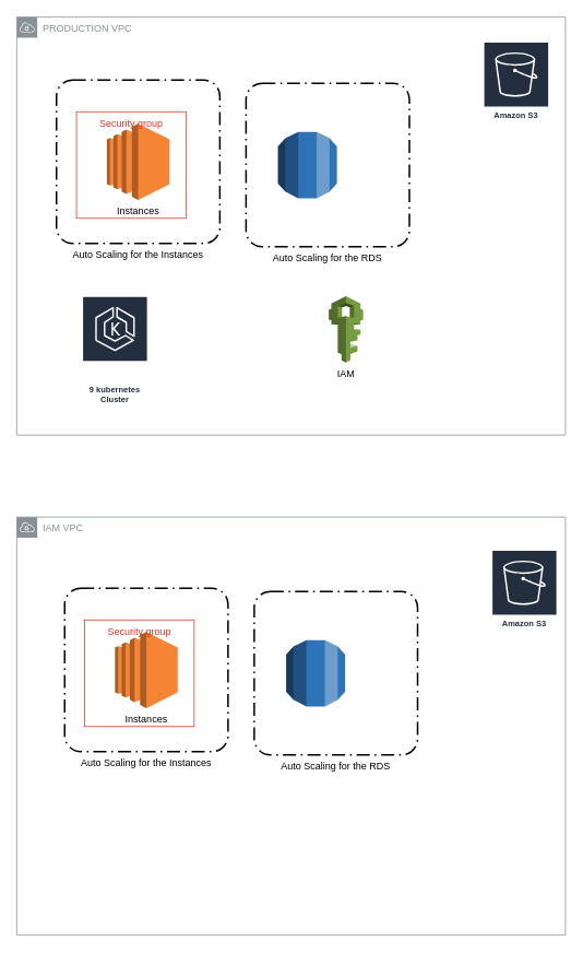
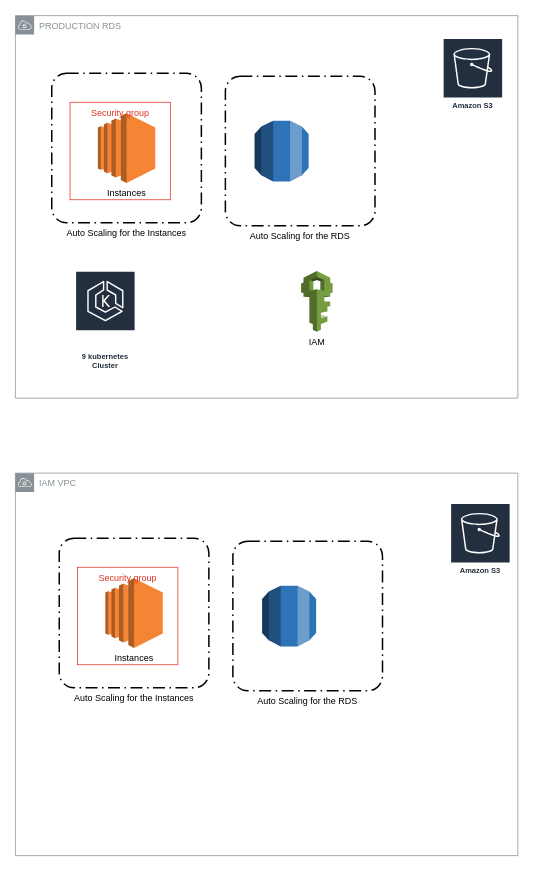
  <mxCell id="0" />
  <mxCell id="1" parent="0" />
- <mxCell id="2" value="PRODUCTION VPC" style="sketch=0;outlineConnect=0;gradientColor=none;html=1;whiteSpace=wrap;fontSize=12;fontStyle=0;shape=mxgraph.aws4.group;grIcon=mxgraph.aws4.group_vpc;strokeColor=#879196;fillColor=none;verticalAlign=top;align=left;spacingLeft=30;fontColor=#879196;dashed=0;" vertex="1" parent="1"><mxGeometry x="20" y="20" width="670" height="510" as="geometry" /></mxCell>
+ <mxCell id="2" value="PRODUCTION RDS" style="sketch=0;outlineConnect=0;gradientColor=none;html=1;whiteSpace=wrap;fontSize=12;fontStyle=0;shape=mxgraph.aws4.group;grIcon=mxgraph.aws4.group_vpc;strokeColor=#879196;fillColor=none;verticalAlign=top;align=left;spacingLeft=30;fontColor=#879196;dashed=0;" vertex="1" parent="1"><mxGeometry x="20" y="20" width="670" height="510" as="geometry" /></mxCell>
  <mxCell id="3" value="Instances" style="outlineConnect=0;dashed=0;verticalLabelPosition=bottom;verticalAlign=top;align=center;html=1;shape=mxgraph.aws3.ec2;fillColor=#F58534;gradientColor=none;" vertex="1" parent="1"><mxGeometry x="130" y="150" width="76.5" height="93" as="geometry" /></mxCell>
  <mxCell id="4" value="" style="outlineConnect=0;dashed=0;verticalLabelPosition=bottom;verticalAlign=top;align=center;html=1;shape=mxgraph.aws3.rds;fillColor=#2E73B8;gradientColor=none;" vertex="1" parent="1"><mxGeometry x="339" y="160" width="72" height="81" as="geometry" /></mxCell>
  <mxCell id="5" value="Auto Scaling for the Instances&#10;" style="rounded=1;arcSize=10;dashed=1;fillColor=none;gradientColor=none;dashPattern=8 3 1 3;strokeWidth=2;align=center;labelPosition=center;verticalLabelPosition=bottom;verticalAlign=top;" vertex="1" parent="1"><mxGeometry x="68.5" y="96.75" width="199.5" height="199.5" as="geometry" /></mxCell>
  <mxCell id="6" value="Auto Scaling for the RDS" style="rounded=1;arcSize=10;dashed=1;fillColor=none;gradientColor=none;dashPattern=8 3 1 3;strokeWidth=2;align=center;labelPosition=center;verticalLabelPosition=bottom;verticalAlign=top;" vertex="1" parent="1"><mxGeometry x="300" y="100.75" width="199.5" height="199.5" as="geometry" /></mxCell>
  <mxCell id="7" value="Amazon S3" style="sketch=0;outlineConnect=0;fontColor=#232F3E;gradientColor=none;strokeColor=#ffffff;fillColor=#232F3E;dashed=0;verticalLabelPosition=middle;verticalAlign=bottom;align=center;html=1;whiteSpace=wrap;fontSize=10;fontStyle=1;spacing=3;shape=mxgraph.aws4.productIcon;prIcon=mxgraph.aws4.s3;" vertex="1" parent="1"><mxGeometry x="590" y="50" width="80" height="100" as="geometry" /></mxCell>
  <mxCell id="8" value="IAM" style="outlineConnect=0;dashed=0;verticalLabelPosition=bottom;verticalAlign=top;align=center;html=1;shape=mxgraph.aws3.iam;fillColor=#759C3E;gradientColor=none;" vertex="1" parent="1"><mxGeometry x="401" y="360.5" width="42" height="81" as="geometry" /></mxCell>
  <mxCell id="9" value="9 kubernetes Cluster" style="sketch=0;outlineConnect=0;fontColor=#232F3E;gradientColor=none;strokeColor=#ffffff;fillColor=#232F3E;dashed=0;verticalLabelPosition=bottom;verticalAlign=top;align=center;html=1;whiteSpace=wrap;fontSize=10;fontStyle=1;spacing=3;shape=mxgraph.aws4.productIcon;prIcon=mxgraph.aws4.eks;labelPosition=center;" vertex="1" parent="1"><mxGeometry x="100" y="360.5" width="80" height="100" as="geometry" /></mxCell>
  <mxCell id="10" value="Security group" style="fillColor=none;strokeColor=#DD3522;verticalAlign=top;fontStyle=0;fontColor=#DD3522;whiteSpace=wrap;html=1;" vertex="1" parent="1"><mxGeometry x="92.88" y="135.5" width="133.75" height="130" as="geometry" /></mxCell>
  <mxCell id="11" value="IAM VPC" style="sketch=0;outlineConnect=0;gradientColor=none;html=1;whiteSpace=wrap;fontSize=12;fontStyle=0;shape=mxgraph.aws4.group;grIcon=mxgraph.aws4.group_vpc;strokeColor=#879196;fillColor=none;verticalAlign=top;align=left;spacingLeft=30;fontColor=#879196;dashed=0;" vertex="1" parent="1"><mxGeometry x="20" y="630" width="670" height="510" as="geometry" /></mxCell>
  <mxCell id="12" value="Instances" style="outlineConnect=0;dashed=0;verticalLabelPosition=bottom;verticalAlign=top;align=center;html=1;shape=mxgraph.aws3.ec2;fillColor=#F58534;gradientColor=none;" vertex="1" parent="1"><mxGeometry x="140" y="770" width="76.5" height="93" as="geometry" /></mxCell>
  <mxCell id="13" value="" style="outlineConnect=0;dashed=0;verticalLabelPosition=bottom;verticalAlign=top;align=center;html=1;shape=mxgraph.aws3.rds;fillColor=#2E73B8;gradientColor=none;" vertex="1" parent="1"><mxGeometry x="349" y="780" width="72" height="81" as="geometry" /></mxCell>
  <mxCell id="14" value="Auto Scaling for the Instances&#10;" style="rounded=1;arcSize=10;dashed=1;fillColor=none;gradientColor=none;dashPattern=8 3 1 3;strokeWidth=2;align=center;labelPosition=center;verticalLabelPosition=bottom;verticalAlign=top;" vertex="1" parent="1"><mxGeometry x="78.5" y="716.75" width="199.5" height="199.5" as="geometry" /></mxCell>
  <mxCell id="15" value="Auto Scaling for the RDS" style="rounded=1;arcSize=10;dashed=1;fillColor=none;gradientColor=none;dashPattern=8 3 1 3;strokeWidth=2;align=center;labelPosition=center;verticalLabelPosition=bottom;verticalAlign=top;" vertex="1" parent="1"><mxGeometry x="310" y="720.75" width="199.5" height="199.5" as="geometry" /></mxCell>
  <mxCell id="16" value="Amazon S3" style="sketch=0;outlineConnect=0;fontColor=#232F3E;gradientColor=none;strokeColor=#ffffff;fillColor=#232F3E;dashed=0;verticalLabelPosition=middle;verticalAlign=bottom;align=center;html=1;whiteSpace=wrap;fontSize=10;fontStyle=1;spacing=3;shape=mxgraph.aws4.productIcon;prIcon=mxgraph.aws4.s3;" vertex="1" parent="1"><mxGeometry x="600" y="670" width="80" height="100" as="geometry" /></mxCell>
  <mxCell id="17" value="Security group" style="fillColor=none;strokeColor=#DD3522;verticalAlign=top;fontStyle=0;fontColor=#DD3522;whiteSpace=wrap;html=1;" vertex="1" parent="1"><mxGeometry x="102.88" y="755.5" width="133.75" height="130" as="geometry" /></mxCell>
